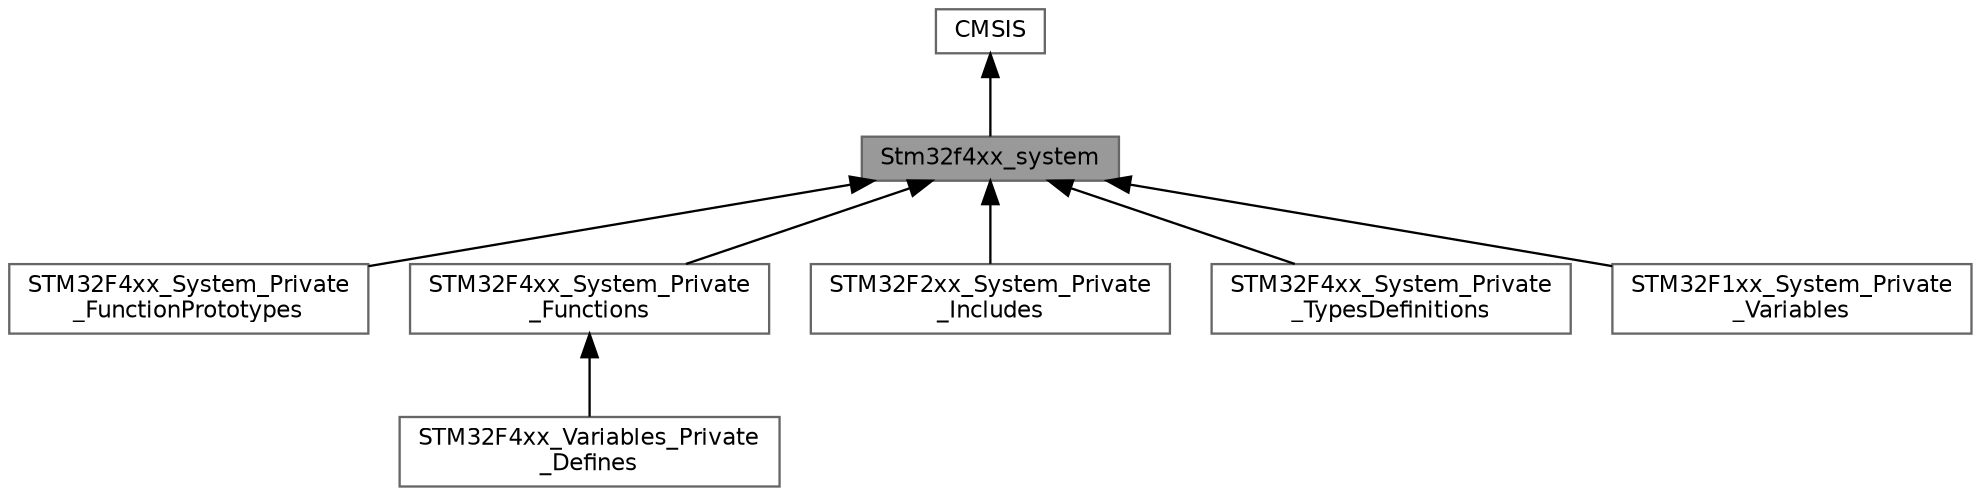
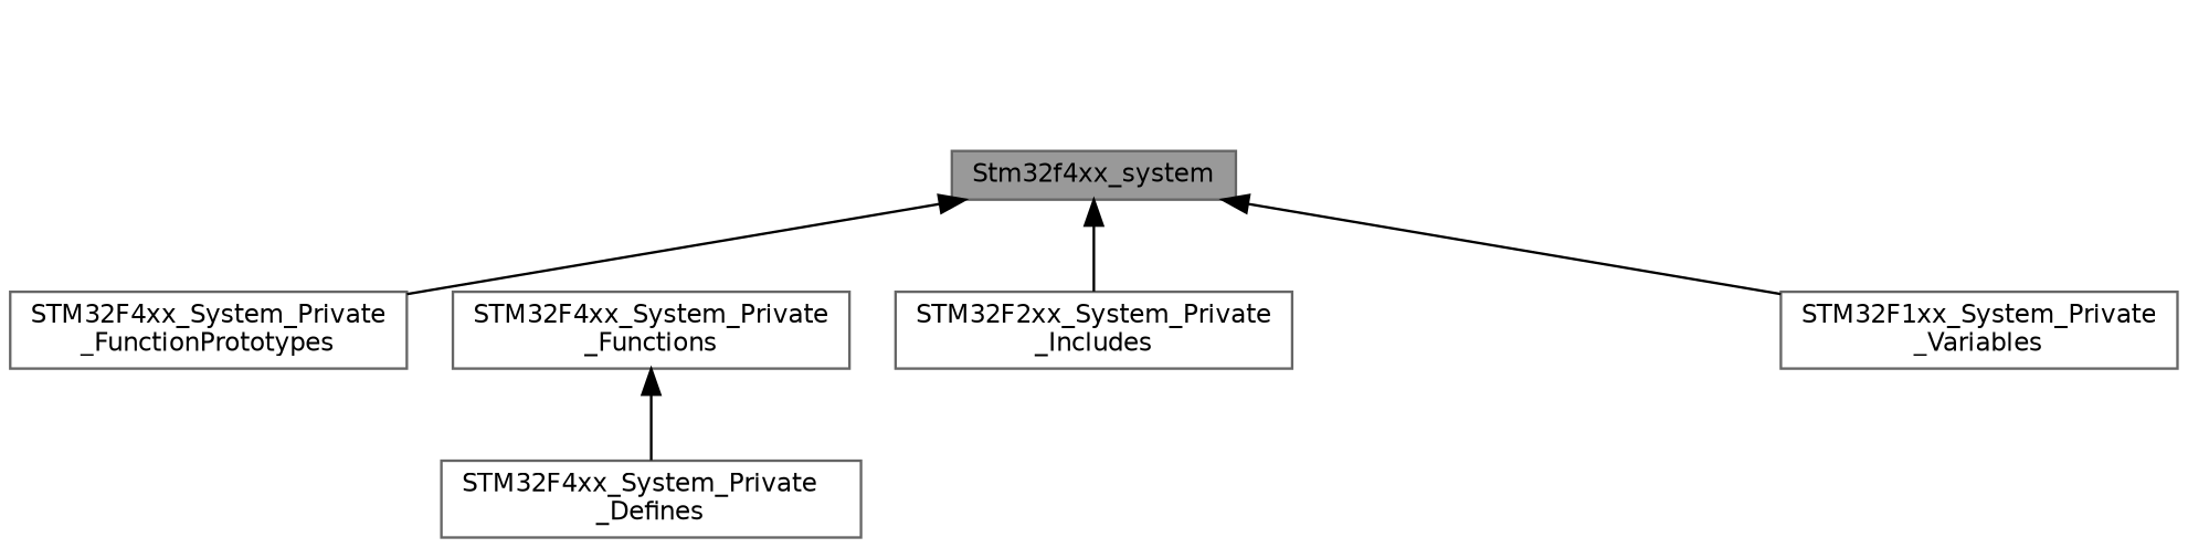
  digraph {
    rankdir=TB
    node [color=grey40 fillcolor=white fontname=Helvetica fontsize=10 shape=box style=filled]
    edge [dir=back fontname=Helvetica fontsize=10 labelfontname=Helvetica labelfontsize=10 shape=plaintext style=solid]
-   n1 [height=0.2 label=CMSIS width=0.4]
    n2 [color=gray40 fillcolor=grey60 fontcolor=black height=0.2 label=Stm32f4xx_system width=0.4]
    n3 [height=0.2 label="STM32F4xx_System_Private\l_FunctionPrototypes" width=0.4]
    n4 [height=0.2 label="STM32F4xx_System_Private\l_Functions" width=0.4]
    n5 [height=0.2 label="STM32F2xx_System_Private\l_Includes" width=0.4]
-   n6 [height=0.2 label="STM32F4xx_System_Private\l_TypesDefinitions" width=0.4]
    n7 [height=0.2 label="STM32F1xx_System_Private\l_Variables" width=0.4]
-   n8 [height=0.2 label="STM32F4xx_Variables_Private\l_Defines" width=0.4]
-   n1 -> n2
+   n8 [height=0.2 label="STM32F4xx_System_Private\l_Defines" width=0.4]
    n2 -> n3
-   n2 -> n4
    n2 -> n5
-   n2 -> n6
    n2 -> n7
    n4 -> n8
  }
